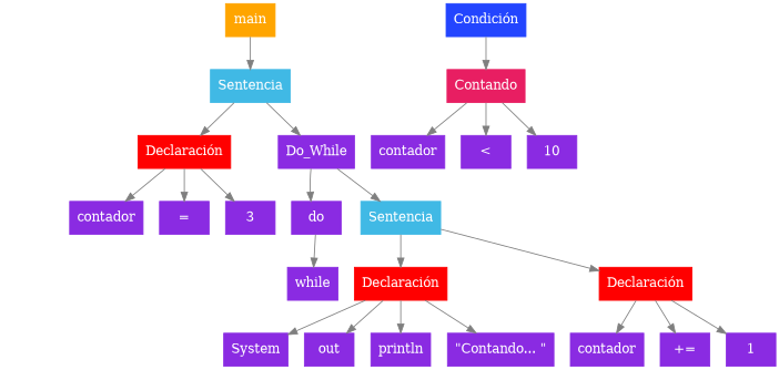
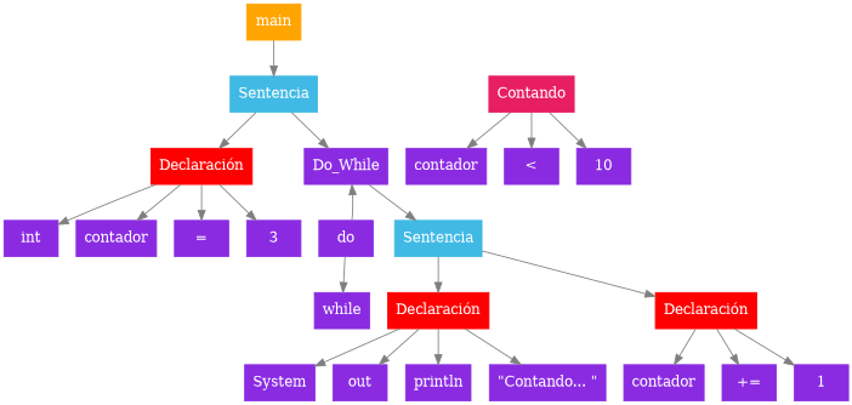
  digraph {
    rankdir=UD
    node [color="#8A2BE2" fontcolor="#FFFFFF" fontsize=14 shape=box style=filled]
    edge [color=gray50 fontcolor=gray50]
    n1 [color="#ffa500" label=main]
    n2 [color="#40b9e5" label=Sentencia]
    n3 [color="#FF0000" label="Declaración"]
    n4 [label=Do_While]
+   n5 [label=int]
    n6 [label=contador]
    n7 [label="="]
    n8 [label=3]
    n9 [label=do]
    n10 [color="#40b9e5" label=Sentencia]
    n11 [label=while]
    n12 [color="#FF0000" label="Declaración"]
    n13 [color="#FF0000" label="Declaración"]
-   n14 [color="#2345FF" label="Condición"]
    n15 [color="#e81e62" label=Contando]
    n16 [label=System]
    n17 [label=out]
    n18 [label=println]
    n19 [label="\"Contando... \""]
    n20 [label=contador]
    n21 [label="+="]
    n22 [label=1]
    n23 [label=contador]
    n24 [label="<"]
    n25 [label=10]
    n1 -> n2
    n2 -> n3
    n2 -> n4
+   n3 -> n5
    n3 -> n6
    n3 -> n7
    n3 -> n8
-   n4 -> n9
+   n9 -> n4
    n4 -> n10
    n9 -> n11
    n10 -> n12
    n10 -> n13
    n12 -> n16
    n12 -> n17
    n12 -> n18
    n12 -> n19
    n13 -> n20
    n13 -> n21
    n13 -> n22
-   n14 -> n15
    n15 -> n23
    n15 -> n24
    n15 -> n25
  }
